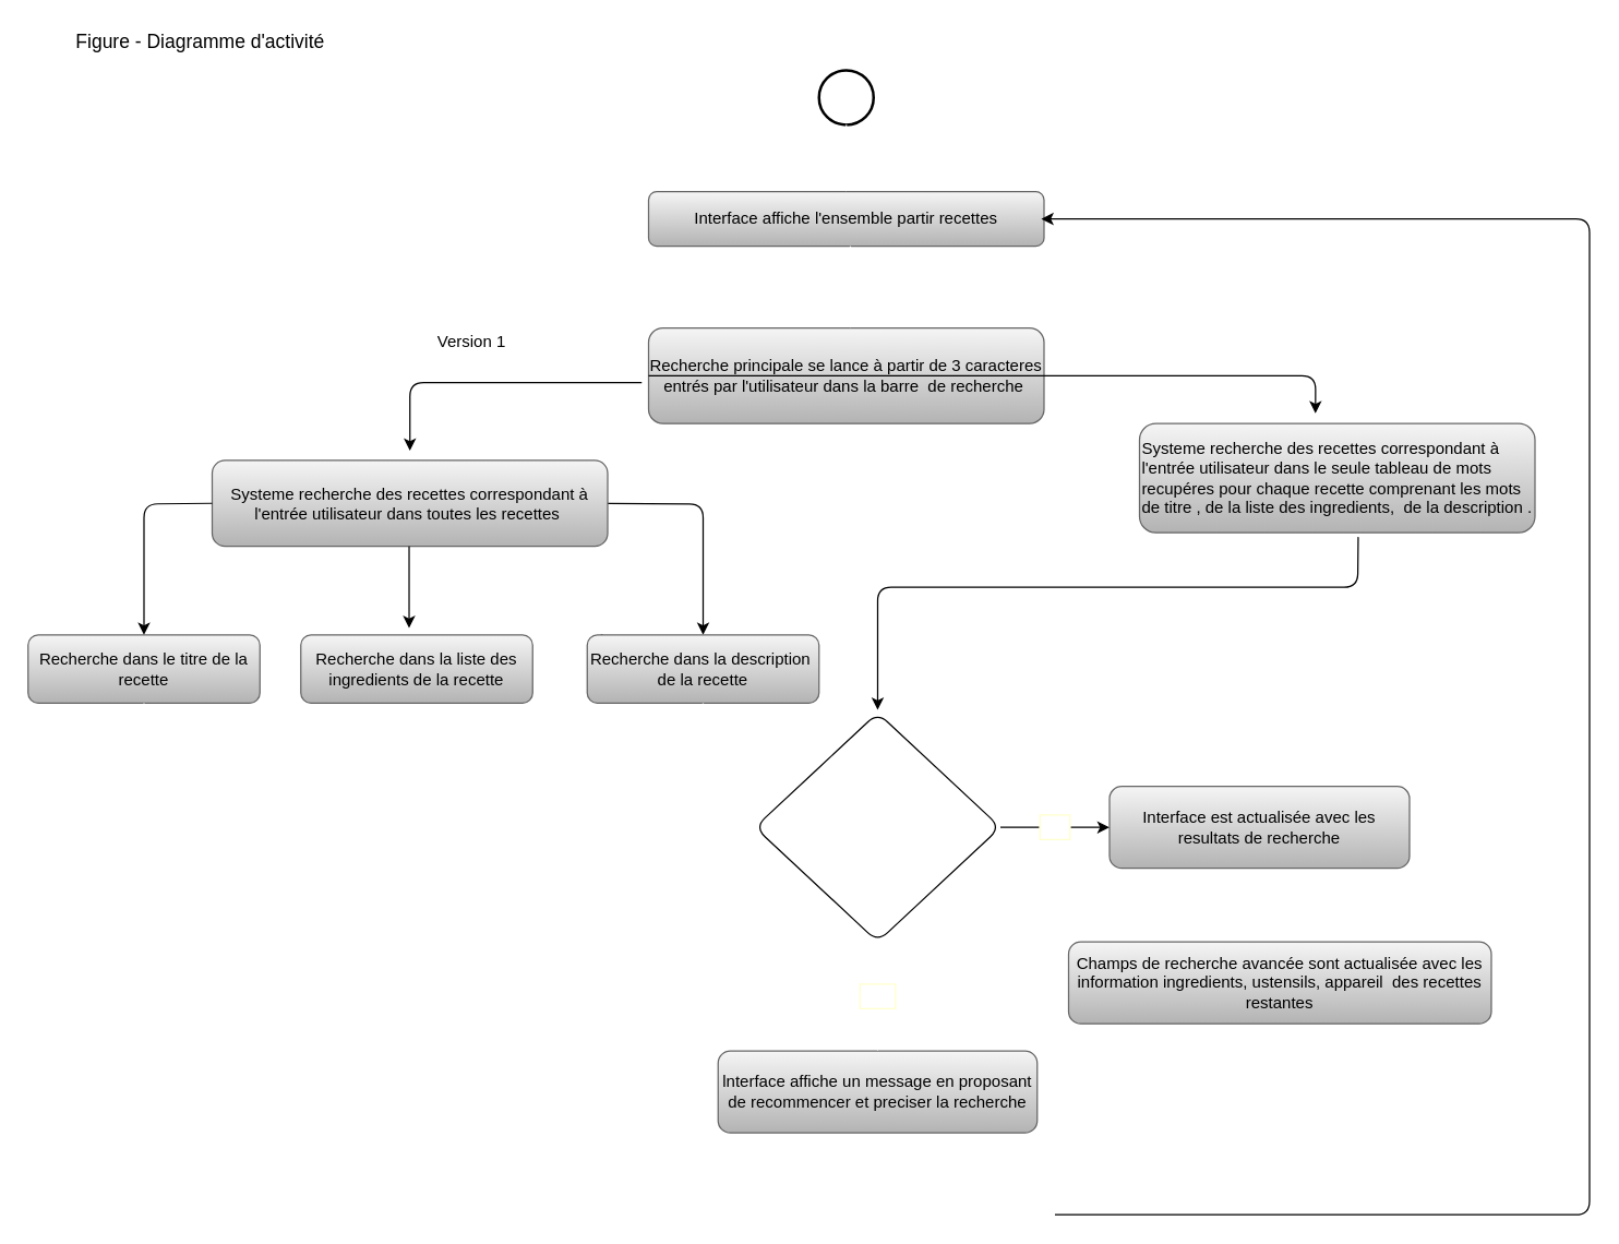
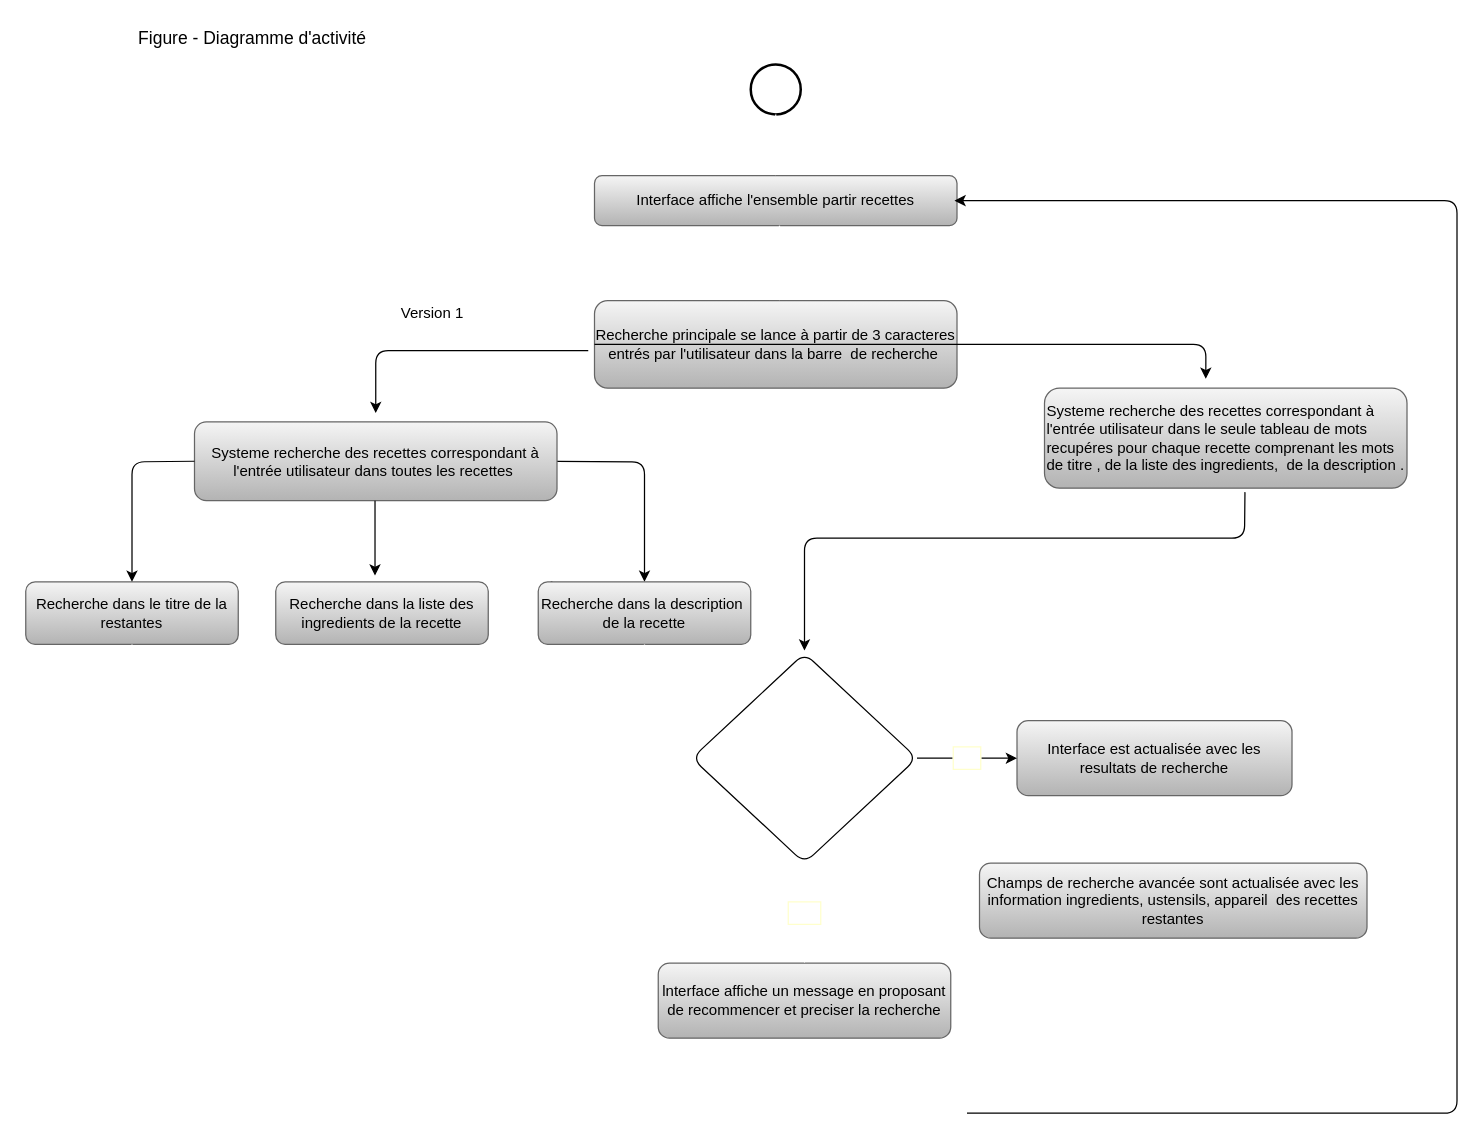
  <mxCell id="0" />
  <mxCell id="1" parent="0" />
  <mxCell id="2" value="Recherche principale se lance à partir de 3 caracteres entrés par l'utilisateur dans la barre&amp;nbsp; de recherche&amp;nbsp;" style="rounded=1;whiteSpace=wrap;html=1;fillColor=#f5f5f5;strokeColor=#666666;gradientColor=#b3b3b3;fontColor=#000000;" parent="1" vertex="1"><mxGeometry x="475" y="240" width="290" height="70" as="geometry" /></mxCell>
  <mxCell id="3" value="lnterface affiche un message en proposant de recommencer et preciser la recherche" style="rounded=1;whiteSpace=wrap;html=1;fillColor=#f5f5f5;strokeColor=#666666;gradientColor=#b3b3b3;fontColor=#000000;" parent="1" vertex="1"><mxGeometry x="526" y="770" width="234" height="60" as="geometry" /></mxCell>
  <mxCell id="4" value="Systeme recherche des recettes correspondant à l'entrée utilisateur dans le seule tableau de mots recupéres pour chaque recette comprenant&amp;nbsp;les mots de titre , de la liste des ingredients,&amp;nbsp; de la description ." style="rounded=1;whiteSpace=wrap;html=1;fillColor=#f5f5f5;strokeColor=#666666;gradientColor=#b3b3b3;fontColor=#000000;align=left;" parent="1" vertex="1"><mxGeometry x="835" y="310" width="290" height="80" as="geometry" /></mxCell>
  <mxCell id="5" value="Interface est actualisée avec les resultats de recherche" style="rounded=1;whiteSpace=wrap;html=1;fillColor=#f5f5f5;strokeColor=#666666;gradientColor=#b3b3b3;fontColor=#000000;" parent="1" vertex="1"><mxGeometry x="813" y="576.03" width="220" height="60" as="geometry" /></mxCell>
  <mxCell id="6" value="Champs de recherche avancée sont actualisée avec les information ingredients, ustensils, appareil&amp;nbsp; des recettes restantes" style="rounded=1;whiteSpace=wrap;html=1;fillColor=#f5f5f5;strokeColor=#666666;gradientColor=#b3b3b3;fontColor=#000000;" parent="1" vertex="1"><mxGeometry x="783" y="690" width="310" height="60" as="geometry" /></mxCell>
- <mxCell id="7" value="Figure - Diagramme d'activité&amp;nbsp;" style="text;html=1;align=center;verticalAlign=middle;resizable=0;points=[];autosize=1;strokeColor=none;fillColor=none;fontSize=14;" parent="1" vertex="1"><mxGeometry x="48" y="20" width="200" height="20" as="geometry" /></mxCell>
+ <mxCell id="7" value="Figure - Diagramme d'activité&amp;nbsp;" style="text;html=1;align=center;verticalAlign=middle;resizable=0;points=[];autosize=1;strokeColor=none;fillColor=none;fontSize=14;" parent="1" vertex="1"><mxGeometry x="103" y="20" width="200" height="20" as="geometry" /></mxCell>
  <mxCell id="8" style="edgeStyle=none;rounded=1;html=1;labelBorderColor=#FFFFCC;fontSize=14;fontColor=#FFFFFF;exitX=1;exitY=0.5;exitDx=0;exitDy=0;entryX=0.5;entryY=0;entryDx=0;entryDy=0;" parent="1" source="9" target="25" edge="1"><mxGeometry relative="1" as="geometry"><mxPoint x="485" y="460" as="targetPoint" /><Array as="points"><mxPoint x="515" y="369" /><mxPoint x="515" y="420" /></Array></mxGeometry></mxCell>
  <mxCell id="9" value="Systeme recherche des recettes correspondant à l'entrée utilisateur dans toutes les recettes&amp;nbsp;" style="rounded=1;whiteSpace=wrap;html=1;fillColor=#f5f5f5;strokeColor=#666666;gradientColor=#b3b3b3;fontColor=#000000;" parent="1" vertex="1"><mxGeometry x="155" y="337" width="290" height="63" as="geometry" /></mxCell>
  <mxCell id="10" value="" style="strokeWidth=2;html=1;shape=mxgraph.flowchart.start_2;whiteSpace=wrap;rounded=1;" parent="1" vertex="1"><mxGeometry x="600" y="51" width="40" height="40" as="geometry" /></mxCell>
  <mxCell id="11" value="Interface affiche l'ensemble partir recettes" style="rounded=1;whiteSpace=wrap;html=1;fillColor=#f5f5f5;strokeColor=#666666;gradientColor=#b3b3b3;fontColor=#000000;" parent="1" vertex="1"><mxGeometry x="475" y="140" width="290" height="40" as="geometry" /></mxCell>
  <mxCell id="12" value="" style="edgeStyle=segmentEdgeStyle;endArrow=classic;html=1;rounded=1;entryX=0.445;entryY=-0.093;entryDx=0;entryDy=0;entryPerimeter=0;exitX=0;exitY=0.5;exitDx=0;exitDy=0;" parent="1" source="2" target="4" edge="1"><mxGeometry width="50" height="50" relative="1" as="geometry"><mxPoint x="425" y="260" as="sourcePoint" /><mxPoint x="475" y="210" as="targetPoint" /></mxGeometry></mxCell>
  <mxCell id="13" value="" style="edgeStyle=segmentEdgeStyle;endArrow=classic;html=1;rounded=1;fontColor=#000000;" parent="1" edge="1"><mxGeometry width="50" height="50" relative="1" as="geometry"><mxPoint x="773" y="890" as="sourcePoint" /><mxPoint x="763" y="160" as="targetPoint" /><Array as="points"><mxPoint x="773" y="890" /><mxPoint x="1165" y="890" /><mxPoint x="1165" y="160" /><mxPoint x="650" y="160" /></Array></mxGeometry></mxCell>
  <mxCell id="14" value="" style="edgeStyle=segmentEdgeStyle;endArrow=classic;html=1;rounded=1;labelBorderColor=#FFFFCC;fontSize=14;fontColor=#000000;" parent="1" edge="1"><mxGeometry width="50" height="50" relative="1" as="geometry"><mxPoint x="470" y="280" as="sourcePoint" /><mxPoint x="300" y="330" as="targetPoint" /><Array as="points"><mxPoint x="300" y="280" /></Array></mxGeometry></mxCell>
  <mxCell id="15" value="Version 1" style="text;html=1;align=center;verticalAlign=middle;resizable=0;points=[];autosize=1;strokeColor=none;fillColor=none;" parent="1" vertex="1"><mxGeometry x="310" y="240" width="70" height="20" as="geometry" /></mxCell>
- <mxCell id="16" value="Recherche dans le titre de la recette" style="rounded=1;whiteSpace=wrap;html=1;fillColor=#f5f5f5;strokeColor=#666666;gradientColor=#b3b3b3;fontColor=#000000;" parent="1" vertex="1"><mxGeometry x="20" y="465" width="170" height="50" as="geometry" /></mxCell>
+ <mxCell id="16" value="Recherche dans le titre de la restantes" style="rounded=1;whiteSpace=wrap;html=1;fillColor=#f5f5f5;strokeColor=#666666;gradientColor=#b3b3b3;fontColor=#000000;" parent="1" vertex="1"><mxGeometry x="20" y="465" width="170" height="50" as="geometry" /></mxCell>
  <mxCell id="17" value="" style="edgeStyle=none;rounded=1;html=1;labelBorderColor=#FFFFCC;fontSize=14;fontColor=#FFFFFF;strokeColor=#FFFFFF;exitX=0.456;exitY=1.132;exitDx=0;exitDy=0;exitPerimeter=0;" parent="1" source="18" edge="1"><mxGeometry relative="1" as="geometry"><mxPoint x="298" y="580" as="targetPoint" /></mxGeometry></mxCell>
  <mxCell id="18" value="Recherche dans la liste des ingredients de la recette" style="rounded=1;whiteSpace=wrap;html=1;fillColor=#f5f5f5;strokeColor=#666666;gradientColor=#b3b3b3;fontColor=#000000;" parent="1" vertex="1"><mxGeometry x="220" y="465" width="170" height="50" as="geometry" /></mxCell>
  <mxCell id="19" value="" style="line;strokeWidth=1;fillColor=none;align=left;verticalAlign=middle;spacingTop=-1;spacingLeft=3;spacingRight=3;rotatable=0;labelPosition=right;points=[];portConstraint=eastwest;rounded=1;fontSize=14;fontColor=#000000;" parent="1" vertex="1"><mxGeometry x="235" y="440" height="10" as="geometry" /></mxCell>
  <mxCell id="20" value="&lt;span style=&quot;color: rgb(255 , 255 , 255)&quot;&gt;mot entrée&lt;br&gt;&amp;nbsp;existe t'il &amp;nbsp;?&lt;/span&gt;" style="rhombus;whiteSpace=wrap;html=1;rounded=1;" parent="1" vertex="1"><mxGeometry x="553" y="522.06" width="180" height="167.94" as="geometry" /></mxCell>
  <mxCell id="21" value="" style="endArrow=classic;html=1;rounded=1;labelBorderColor=#FFFFCC;fontSize=14;fontColor=#FFFFFF;exitX=0.553;exitY=1.04;exitDx=0;exitDy=0;exitPerimeter=0;" parent="1" source="4" edge="1"><mxGeometry width="50" height="50" relative="1" as="geometry"><mxPoint x="975" y="410" as="sourcePoint" /><mxPoint x="643" y="520" as="targetPoint" /><Array as="points"><mxPoint x="995" y="430" /><mxPoint x="643" y="430" /></Array></mxGeometry></mxCell>
  <mxCell id="22" value="Oui" style="endArrow=classic;html=1;rounded=1;labelBorderColor=#FFFFCC;fontSize=14;fontColor=#FFFFFF;exitX=1;exitY=0.5;exitDx=0;exitDy=0;entryX=0;entryY=0.5;entryDx=0;entryDy=0;" parent="1" source="20" target="5" edge="1"><mxGeometry width="50" height="50" relative="1" as="geometry"><mxPoint x="633" y="690" as="sourcePoint" /><mxPoint x="803" y="606" as="targetPoint" /></mxGeometry></mxCell>
  <mxCell id="23" style="edgeStyle=none;rounded=1;html=1;labelBorderColor=#FFFFCC;fontSize=14;fontColor=#FFFFFF;" parent="1" edge="1"><mxGeometry relative="1" as="geometry"><mxPoint x="299.41" y="460" as="targetPoint" /><mxPoint x="299.41" y="400" as="sourcePoint" /></mxGeometry></mxCell>
  <mxCell id="24" value="" style="endArrow=classic;html=1;rounded=1;labelBorderColor=#FFFFCC;fontSize=14;fontColor=#FFFFFF;startArrow=none;" parent="1" source="25" edge="1"><mxGeometry width="50" height="50" relative="1" as="geometry"><mxPoint x="435" y="530" as="sourcePoint" /><mxPoint x="485" y="480" as="targetPoint" /></mxGeometry></mxCell>
  <mxCell id="25" value="Recherche dans la description&amp;nbsp; de la recette" style="rounded=1;whiteSpace=wrap;html=1;fillColor=#f5f5f5;strokeColor=#666666;gradientColor=#b3b3b3;fontColor=#000000;" parent="1" vertex="1"><mxGeometry x="430" y="465" width="170" height="50" as="geometry" /></mxCell>
  <mxCell id="26" value="" style="endArrow=classic;html=1;rounded=1;labelBorderColor=#FFFFCC;fontSize=14;fontColor=#FFFFFF;entryX=0.5;entryY=0;entryDx=0;entryDy=0;exitX=0;exitY=0.5;exitDx=0;exitDy=0;" parent="1" source="9" target="16" edge="1"><mxGeometry width="50" height="50" relative="1" as="geometry"><mxPoint x="145" y="369" as="sourcePoint" /><mxPoint x="85" y="460" as="targetPoint" /><Array as="points"><mxPoint x="105" y="369" /><mxPoint x="105" y="420" /></Array></mxGeometry></mxCell>
  <mxCell id="27" value="" style="shape=line;html=1;strokeWidth=6;strokeColor=#FFFFFF;rounded=1;fontSize=14;fontColor=#FFFFFF;fillColor=#FFFFFF;" parent="1" vertex="1"><mxGeometry x="200" y="580" width="200" height="5" as="geometry" /></mxCell>
  <mxCell id="28" value="" style="edgeStyle=orthogonalEdgeStyle;html=1;verticalAlign=bottom;endArrow=open;endSize=8;strokeColor=#FFFFFF;rounded=1;labelBorderColor=#FFFFCC;fontSize=14;fontColor=#FFFFFF;entryX=0;entryY=0.5;entryDx=0;entryDy=0;" parent="1" source="27" target="20" edge="1"><mxGeometry relative="1" as="geometry"><mxPoint x="300" y="670" as="targetPoint" /><Array as="points"><mxPoint x="300" y="606" /></Array></mxGeometry></mxCell>
  <mxCell id="29" value="" style="endArrow=classic;html=1;rounded=1;labelBorderColor=#FFFFCC;fontSize=14;fontColor=#FFFFFF;strokeColor=#FFFFFF;" parent="1" edge="1"><mxGeometry width="50" height="50" relative="1" as="geometry"><mxPoint x="105" y="515" as="sourcePoint" /><mxPoint x="235" y="580" as="targetPoint" /><Array as="points"><mxPoint x="105" y="550" /><mxPoint x="235" y="550" /></Array></mxGeometry></mxCell>
  <mxCell id="30" value="" style="endArrow=classic;html=1;rounded=1;labelBorderColor=#FFFFCC;fontSize=14;fontColor=#FFFFFF;strokeColor=#FFFFFF;exitX=0.5;exitY=1;exitDx=0;exitDy=0;" parent="1" source="25" edge="1"><mxGeometry width="50" height="50" relative="1" as="geometry"><mxPoint x="485" y="760" as="sourcePoint" /><mxPoint x="365" y="580" as="targetPoint" /><Array as="points"><mxPoint x="515" y="550" /><mxPoint x="365" y="550" /></Array></mxGeometry></mxCell>
  <mxCell id="31" value="Non" style="endArrow=classic;html=1;rounded=1;labelBorderColor=#FFFFCC;fontSize=14;fontColor=#FFFFFF;strokeColor=#FFFFFF;entryX=0.5;entryY=0;entryDx=0;entryDy=0;exitX=0.5;exitY=1;exitDx=0;exitDy=0;" parent="1" source="20" target="3" edge="1"><mxGeometry width="50" height="50" relative="1" as="geometry"><mxPoint x="633" y="640" as="sourcePoint" /><mxPoint x="683" y="590" as="targetPoint" /><Array as="points"><mxPoint x="643" y="720" /></Array></mxGeometry></mxCell>
  <mxCell id="32" value="" style="endArrow=classic;html=1;rounded=1;labelBorderColor=#FFFFCC;fontSize=14;fontColor=#FFFFFF;strokeColor=#FFFFFF;exitX=0.5;exitY=1;exitDx=0;exitDy=0;exitPerimeter=0;entryX=0.5;entryY=0;entryDx=0;entryDy=0;" parent="1" source="10" target="11" edge="1"><mxGeometry width="50" height="50" relative="1" as="geometry"><mxPoint x="683" y="130" as="sourcePoint" /><mxPoint x="733" y="80" as="targetPoint" /></mxGeometry></mxCell>
  <mxCell id="33" value="" style="endArrow=classic;html=1;rounded=1;labelBorderColor=#FFFFCC;fontSize=14;fontColor=#FFFFFF;strokeColor=#FFFFFF;exitX=0.5;exitY=1;exitDx=0;exitDy=0;exitPerimeter=0;" parent="1" edge="1"><mxGeometry width="50" height="50" relative="1" as="geometry"><mxPoint x="623" y="180" as="sourcePoint" /><mxPoint x="623" y="240" as="targetPoint" /></mxGeometry></mxCell>
